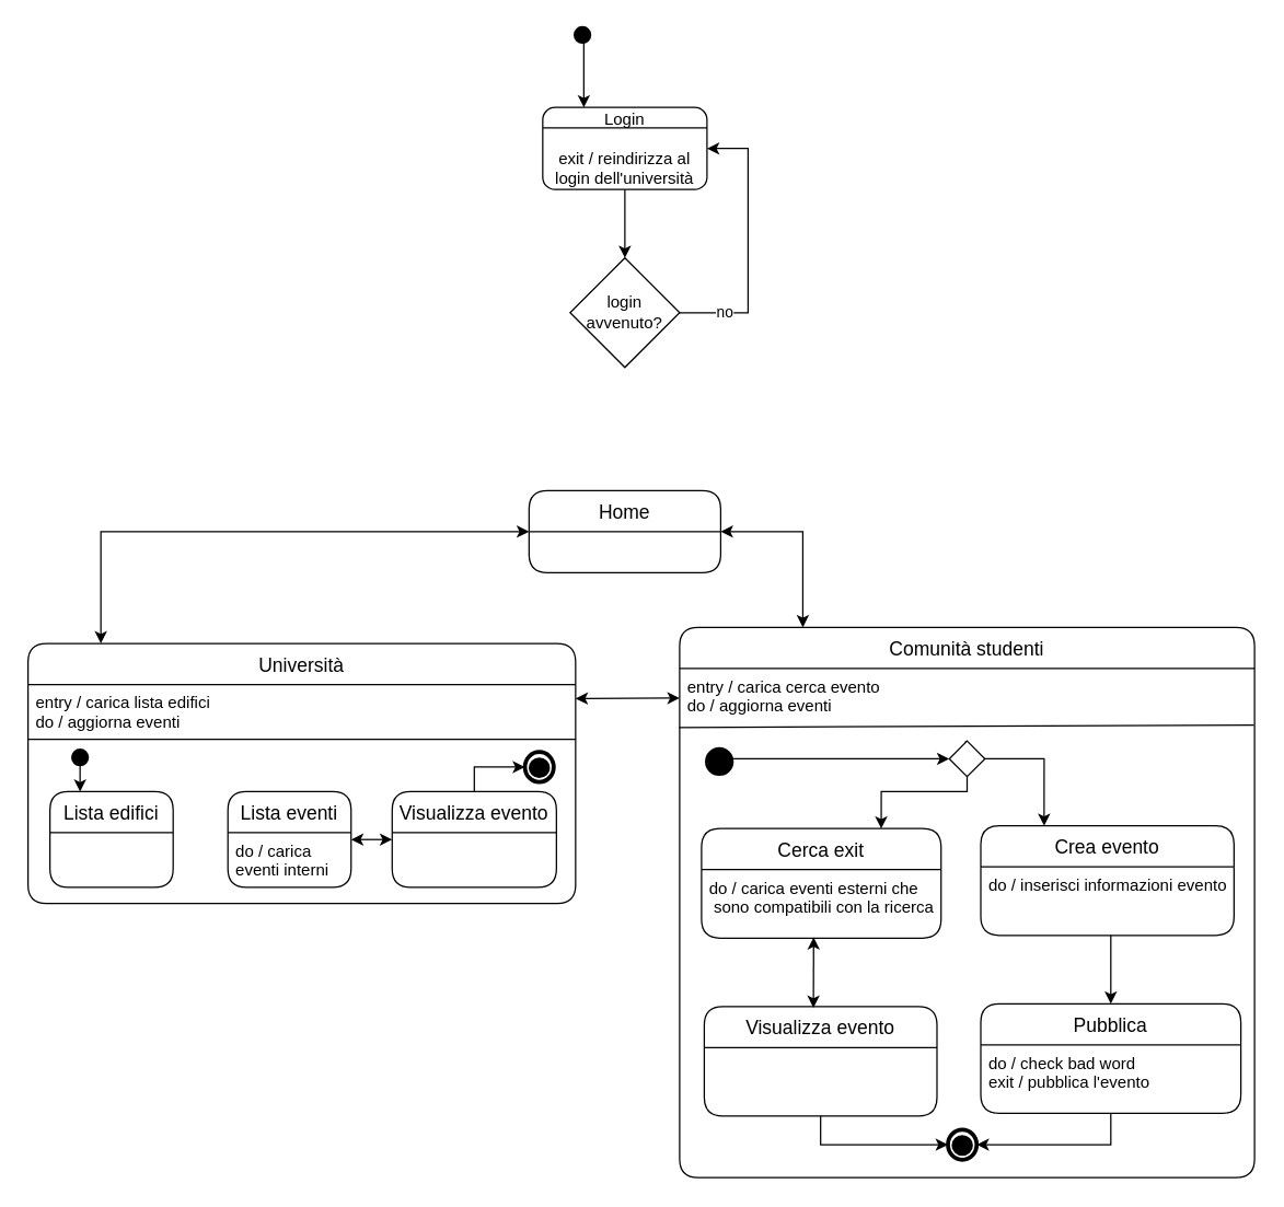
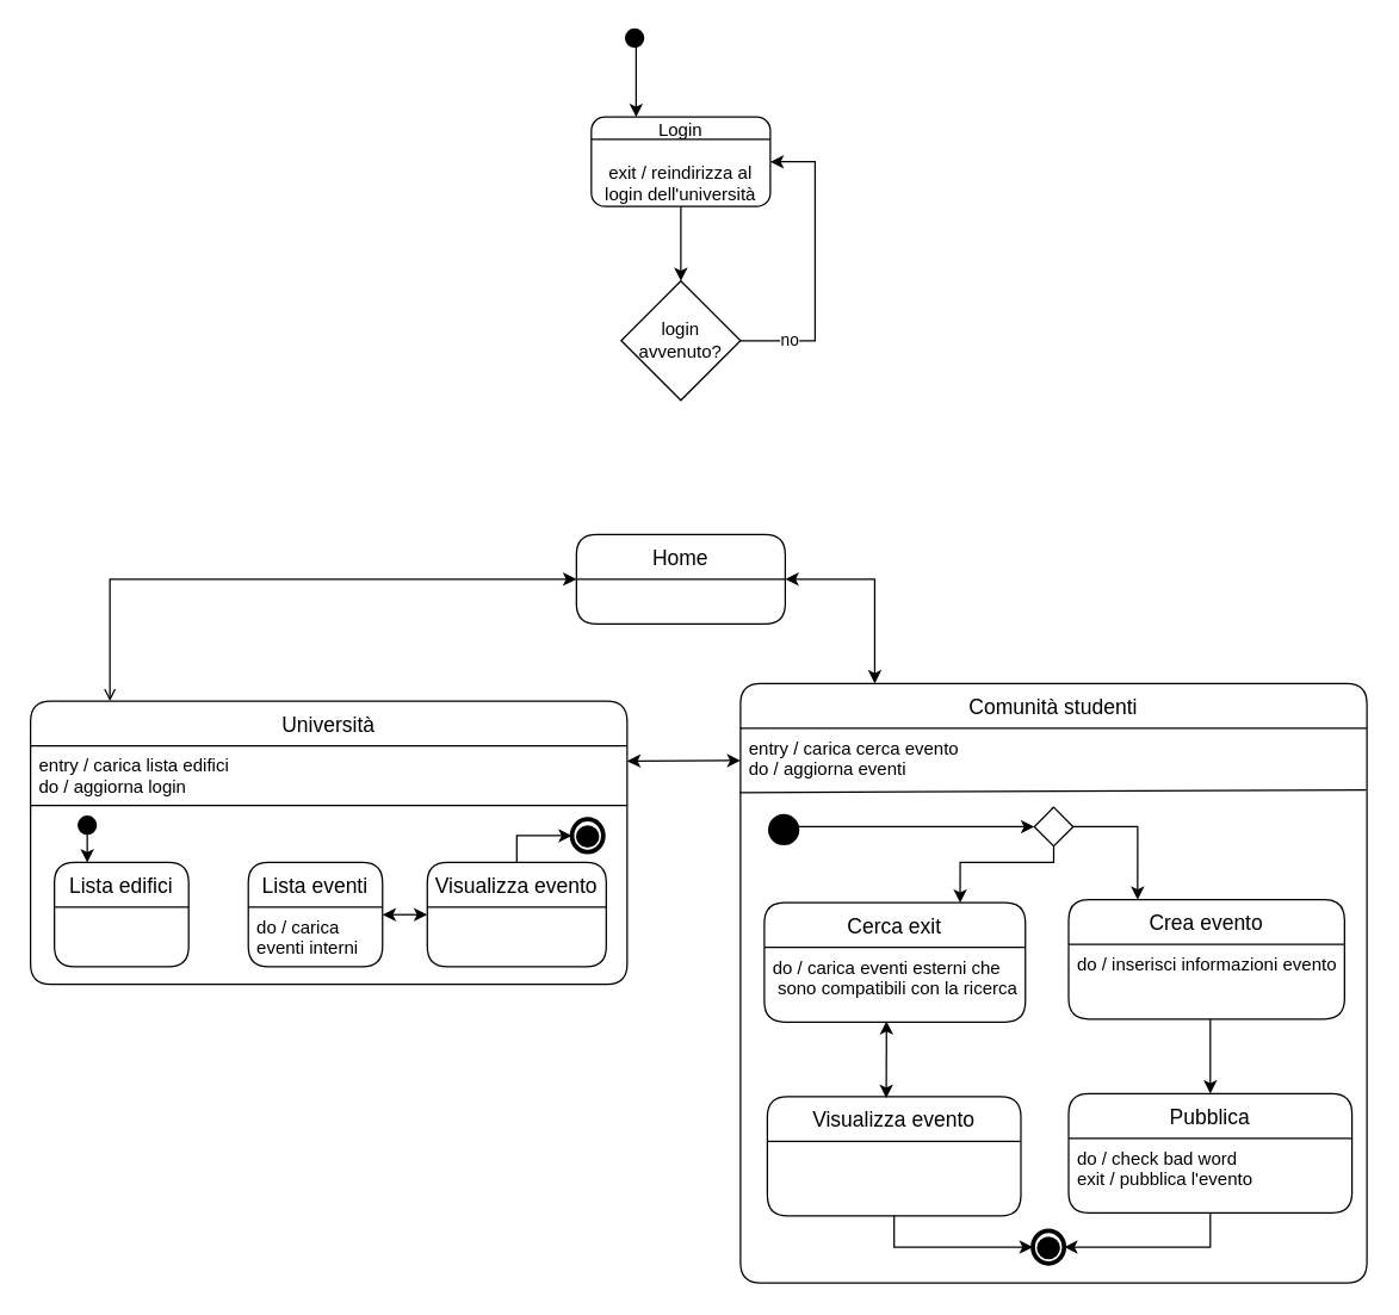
  <mxCell id="0" />
  <mxCell id="1" parent="0" />
  <mxCell id="2" value="Comunità studenti" style="swimlane;childLayout=stackLayout;horizontal=1;startSize=30;horizontalStack=0;rounded=1;fontSize=14;fontStyle=0;strokeWidth=1;resizeParent=0;resizeLast=1;shadow=0;align=center;fillColor=none;" vertex="1" parent="1"><mxGeometry x="496" y="458" width="420" height="402" as="geometry" /></mxCell>
  <mxCell id="3" value="" style="endArrow=none;html=1;exitX=-0.001;exitY=0.116;exitDx=0;exitDy=0;entryX=0.999;entryY=0.111;entryDx=0;entryDy=0;exitPerimeter=0;entryPerimeter=0;" edge="1" parent="2" source="4" target="4"><mxGeometry width="50" height="50" relative="1" as="geometry"><mxPoint x="190" as="sourcePoint" /><mxPoint x="240" y="-50" as="targetPoint" /></mxGeometry></mxCell>
  <mxCell id="4" value="entry / carica cerca evento&#10;do / aggiorna eventi" style="align=left;strokeColor=none;fillColor=none;spacingLeft=4;fontSize=12;verticalAlign=top;resizable=0;rotatable=0;part=1;" vertex="1" parent="2"><mxGeometry y="30" width="420" height="372" as="geometry" /></mxCell>
  <mxCell id="5" value="" style="edgeStyle=orthogonalEdgeStyle;rounded=0;orthogonalLoop=1;jettySize=auto;html=1;" edge="1" parent="1" source="6" target="10"><mxGeometry relative="1" as="geometry" /></mxCell>
  <mxCell id="6" value="Login&lt;br&gt;&lt;br&gt;exit / reindirizza al login dell'università" style="rounded=1;whiteSpace=wrap;html=1;fillColor=none;" vertex="1" parent="1"><mxGeometry x="396" y="78" width="120" height="60" as="geometry" /></mxCell>
  <mxCell id="7" value="" style="endArrow=none;html=1;exitX=0;exitY=0.25;exitDx=0;exitDy=0;entryX=1;entryY=0.25;entryDx=0;entryDy=0;" edge="1" parent="1" source="6" target="6"><mxGeometry width="50" height="50" relative="1" as="geometry"><mxPoint x="526" y="238" as="sourcePoint" /><mxPoint x="576" y="188" as="targetPoint" /></mxGeometry></mxCell>
  <mxCell id="8" style="edgeStyle=orthogonalEdgeStyle;rounded=0;orthogonalLoop=1;jettySize=auto;html=1;entryX=1;entryY=0.5;entryDx=0;entryDy=0;" edge="1" parent="1" source="10" target="6"><mxGeometry relative="1" as="geometry"><Array as="points"><mxPoint x="546" y="228" /><mxPoint x="546" y="108" /></Array></mxGeometry></mxCell>
  <mxCell id="9" value="no" style="edgeLabel;html=1;align=center;verticalAlign=middle;resizable=0;points=[];" vertex="1" connectable="0" parent="8"><mxGeometry x="-0.68" y="1" relative="1" as="geometry"><mxPoint as="offset" /></mxGeometry></mxCell>
  <mxCell id="10" value="login avvenuto?" style="rhombus;whiteSpace=wrap;html=1;fillColor=none;" vertex="1" parent="1"><mxGeometry x="416" y="188" width="80" height="80" as="geometry" /></mxCell>
  <mxCell id="11" style="edgeStyle=orthogonalEdgeStyle;rounded=0;orthogonalLoop=1;jettySize=auto;html=1;startArrow=classic;startFill=1;" edge="1" parent="1" source="12"><mxGeometry relative="1" as="geometry"><mxPoint x="586" y="458" as="targetPoint" /><Array as="points"><mxPoint x="586" y="388" /></Array></mxGeometry></mxCell>
  <mxCell id="12" value="Home" style="swimlane;childLayout=stackLayout;horizontal=1;startSize=30;horizontalStack=0;rounded=1;fontSize=14;fontStyle=0;strokeWidth=1;resizeParent=0;resizeLast=1;shadow=0;dashed=0;align=center;fillColor=none;" vertex="1" parent="1"><mxGeometry x="386" y="358" width="140" height="60" as="geometry" /></mxCell>
  <mxCell id="13" value=" " style="align=left;strokeColor=none;fillColor=none;spacingLeft=4;fontSize=12;verticalAlign=top;resizable=0;rotatable=0;part=1;" vertex="1" parent="12"><mxGeometry y="30" width="140" height="30" as="geometry" /></mxCell>
- <mxCell id="14" style="edgeStyle=orthogonalEdgeStyle;rounded=0;orthogonalLoop=1;jettySize=auto;html=1;entryX=0.133;entryY=0;entryDx=0;entryDy=0;entryPerimeter=0;startArrow=classic;startFill=1;exitX=0;exitY=0.5;exitDx=0;exitDy=0;" edge="1" parent="1" source="12" target="32"><mxGeometry relative="1" as="geometry"><Array as="points"><mxPoint x="73" y="388" /></Array></mxGeometry></mxCell>
+ <mxCell id="14" style="edgeStyle=orthogonalEdgeStyle;rounded=0;orthogonalLoop=1;jettySize=auto;html=1;entryX=0.133;entryY=0;entryDx=0;entryDy=0;entryPerimeter=0;startArrow=classic;startFill=1;exitX=0;exitY=0.5;exitDx=0;exitDy=0;endArrow=open;" edge="1" parent="1" source="12" target="32"><mxGeometry relative="1" as="geometry"><Array as="points"><mxPoint x="73" y="388" /></Array></mxGeometry></mxCell>
  <mxCell id="15" value="" style="group" vertex="1" connectable="0" parent="1"><mxGeometry x="53" y="548" width="10" height="10" as="geometry" /></mxCell>
  <mxCell id="16" value="" style="shape=mxgraph.bpmn.shape;html=1;verticalLabelPosition=bottom;labelBackgroundColor=#ffffff;verticalAlign=top;align=center;perimeter=ellipsePerimeter;outlineConnect=0;outline=end;symbol=general;strokeWidth=1;fillColor=#000000;" vertex="1" parent="15"><mxGeometry width="10" height="10" as="geometry" /></mxCell>
  <mxCell id="17" style="edgeStyle=orthogonalEdgeStyle;rounded=0;orthogonalLoop=1;jettySize=auto;html=1;entryX=0.25;entryY=0;entryDx=0;entryDy=0;startArrow=none;startFill=0;" edge="1" parent="1" source="16" target="20"><mxGeometry relative="1" as="geometry" /></mxCell>
  <mxCell id="18" style="edgeStyle=orthogonalEdgeStyle;rounded=0;orthogonalLoop=1;jettySize=auto;html=1;exitX=0;exitY=0.5;exitDx=0;exitDy=0;entryX=0.25;entryY=0;entryDx=0;entryDy=0;startArrow=none;startFill=0;" edge="1" parent="1" source="19" target="6"><mxGeometry relative="1" as="geometry"><Array as="points"><mxPoint x="426" y="25" /></Array></mxGeometry></mxCell>
  <mxCell id="19" value="" style="shape=mxgraph.bpmn.shape;html=1;verticalLabelPosition=bottom;labelBackgroundColor=#ffffff;verticalAlign=top;align=center;perimeter=ellipsePerimeter;outlineConnect=0;outline=end;symbol=general;strokeWidth=1;fillColor=#000000;" vertex="1" parent="1"><mxGeometry x="420" y="20" width="10" height="10" as="geometry" /></mxCell>
  <mxCell id="20" value="Lista edifici" style="swimlane;childLayout=stackLayout;horizontal=1;startSize=30;horizontalStack=0;rounded=1;fontSize=14;fontStyle=0;strokeWidth=1;resizeParent=0;resizeLast=1;shadow=0;dashed=0;align=center;fillColor=none;" vertex="1" parent="1"><mxGeometry x="36" y="578" width="90" height="70" as="geometry" /></mxCell>
  <mxCell id="21" value=" " style="align=left;strokeColor=none;fillColor=none;spacingLeft=4;fontSize=12;verticalAlign=top;resizable=0;rotatable=0;part=1;" vertex="1" parent="20"><mxGeometry y="30" width="90" height="30" as="geometry" /></mxCell>
  <mxCell id="22" value=" " style="align=left;strokeColor=none;fillColor=none;spacingLeft=4;fontSize=12;verticalAlign=top;resizable=0;rotatable=0;part=1;" vertex="1" parent="20"><mxGeometry y="60" width="90" height="10" as="geometry" /></mxCell>
  <mxCell id="23" value="Lista eventi" style="swimlane;childLayout=stackLayout;horizontal=1;startSize=30;horizontalStack=0;rounded=1;fontSize=14;fontStyle=0;strokeWidth=1;resizeParent=0;resizeLast=1;shadow=0;dashed=0;align=center;fillColor=none;" vertex="1" parent="1"><mxGeometry x="166" y="578" width="90" height="70" as="geometry" /></mxCell>
  <mxCell id="24" value="do / carica &#10;eventi interni" style="align=left;strokeColor=none;fillColor=none;spacingLeft=4;fontSize=12;verticalAlign=top;resizable=0;rotatable=0;part=1;" vertex="1" parent="23"><mxGeometry y="30" width="90" height="30" as="geometry" /></mxCell>
  <mxCell id="25" value=" " style="align=left;strokeColor=none;fillColor=none;spacingLeft=4;fontSize=12;verticalAlign=top;resizable=0;rotatable=0;part=1;" vertex="1" parent="23"><mxGeometry y="60" width="90" height="30" as="geometry" /></mxCell>
  <mxCell id="26" value=" " style="align=left;strokeColor=none;fillColor=none;spacingLeft=4;fontSize=12;verticalAlign=top;resizable=0;rotatable=0;part=1;" vertex="1" parent="23"><mxGeometry y="90" width="90" height="-20" as="geometry" /></mxCell>
  <mxCell id="27" style="edgeStyle=orthogonalEdgeStyle;rounded=0;orthogonalLoop=1;jettySize=auto;html=1;entryX=0;entryY=0.5;entryDx=0;entryDy=0;startArrow=none;startFill=0;" edge="1" parent="1" source="28" target="37"><mxGeometry relative="1" as="geometry"><Array as="points"><mxPoint x="346" y="560" /></Array></mxGeometry></mxCell>
  <mxCell id="28" value="Visualizza evento" style="swimlane;childLayout=stackLayout;horizontal=1;startSize=30;horizontalStack=0;rounded=1;fontSize=14;fontStyle=0;strokeWidth=1;resizeParent=0;resizeLast=1;shadow=0;dashed=0;align=center;fillColor=none;spacing=1;" vertex="1" parent="1"><mxGeometry x="286" y="578" width="120" height="70" as="geometry" /></mxCell>
  <mxCell id="29" style="edgeStyle=orthogonalEdgeStyle;rounded=0;orthogonalLoop=1;jettySize=auto;html=1;entryX=0.5;entryY=0;entryDx=0;entryDy=0;startArrow=none;startFill=0;" edge="1" parent="1" source="51" target="52"><mxGeometry relative="1" as="geometry"><Array as="points"><mxPoint x="811" y="695" /><mxPoint x="811" y="695" /></Array></mxGeometry></mxCell>
  <mxCell id="30" value="" style="group" vertex="1" connectable="0" parent="1"><mxGeometry x="374" y="541" width="56" height="118.75" as="geometry" /></mxCell>
  <mxCell id="31" value="" style="group" vertex="1" connectable="0" parent="30"><mxGeometry width="56" height="118.75" as="geometry" /></mxCell>
  <mxCell id="32" value="Università" style="swimlane;childLayout=stackLayout;horizontal=1;startSize=30;horizontalStack=0;rounded=1;fontSize=14;fontStyle=0;strokeWidth=1;resizeParent=0;resizeLast=1;shadow=0;dashed=0;align=center;fillColor=none;" vertex="1" parent="31"><mxGeometry x="-354" y="-71.25" width="400" height="190" as="geometry" /></mxCell>
- <mxCell id="33" value="entry / carica lista edifici&#10;do / aggiorna eventi&#10;" style="align=left;strokeColor=none;fillColor=none;spacingLeft=4;fontSize=12;verticalAlign=top;resizable=0;rotatable=0;part=1;" vertex="1" parent="32"><mxGeometry y="30" width="400" height="160" as="geometry" /></mxCell>
+ <mxCell id="33" value="entry / carica lista edifici&#10;do / aggiorna login&#10;" style="align=left;strokeColor=none;fillColor=none;spacingLeft=4;fontSize=12;verticalAlign=top;resizable=0;rotatable=0;part=1;" vertex="1" parent="32"><mxGeometry y="30" width="400" height="160" as="geometry" /></mxCell>
  <mxCell id="34" value="" style="endArrow=none;html=1;exitX=0;exitY=0.25;exitDx=0;exitDy=0;entryX=1;entryY=0.25;entryDx=0;entryDy=0;" edge="1" parent="32" source="33" target="33"><mxGeometry width="50" height="50" relative="1" as="geometry"><mxPoint x="-20" y="-30" as="sourcePoint" /><mxPoint x="30" y="-80" as="targetPoint" /></mxGeometry></mxCell>
  <mxCell id="35" value="" style="group" vertex="1" connectable="0" parent="31"><mxGeometry x="9" y="8" width="21" height="22" as="geometry" /></mxCell>
  <mxCell id="36" value="" style="group" vertex="1" connectable="0" parent="35"><mxGeometry width="21" height="22" as="geometry" /></mxCell>
  <mxCell id="37" value="" style="shape=mxgraph.bpmn.shape;html=1;verticalLabelPosition=bottom;labelBackgroundColor=#ffffff;verticalAlign=top;align=center;perimeter=ellipsePerimeter;outlineConnect=0;outline=end;symbol=general;strokeWidth=1;" vertex="1" parent="36"><mxGeometry width="21" height="22" as="geometry" /></mxCell>
  <mxCell id="38" value="" style="shape=mxgraph.bpmn.shape;html=1;verticalLabelPosition=bottom;labelBackgroundColor=#ffffff;verticalAlign=top;align=center;perimeter=ellipsePerimeter;outlineConnect=0;outline=end;symbol=general;strokeWidth=1;fillColor=#000000;container=1;" vertex="1" parent="36"><mxGeometry x="4.2" y="5.5" width="12.6" height="12.1" as="geometry"><mxRectangle x="6" y="7.5" width="50" height="40" as="alternateBounds" /></mxGeometry></mxCell>
  <mxCell id="39" style="edgeStyle=orthogonalEdgeStyle;rounded=0;orthogonalLoop=1;jettySize=auto;html=1;entryX=0;entryY=0.5;entryDx=0;entryDy=0;startArrow=classic;startFill=1;" edge="1" parent="1" target="28"><mxGeometry relative="1" as="geometry"><mxPoint x="256" y="613" as="sourcePoint" /><Array as="points"><mxPoint x="256" y="613" /></Array></mxGeometry></mxCell>
  <mxCell id="40" style="edgeStyle=orthogonalEdgeStyle;rounded=0;orthogonalLoop=1;jettySize=auto;html=1;entryX=0;entryY=0.5;entryDx=0;entryDy=0;startArrow=none;startFill=0;" edge="1" parent="1" source="41" target="48"><mxGeometry relative="1" as="geometry"><Array as="points"><mxPoint x="534" y="554" /></Array></mxGeometry></mxCell>
  <mxCell id="41" value="" style="shape=mxgraph.bpmn.shape;html=1;verticalLabelPosition=bottom;labelBackgroundColor=#ffffff;verticalAlign=top;align=center;perimeter=ellipsePerimeter;outlineConnect=0;outline=end;symbol=general;strokeWidth=1;fillColor=#000000;" vertex="1" parent="1"><mxGeometry x="516" y="547" width="18" height="18" as="geometry" /></mxCell>
  <mxCell id="42" value="Cerca exit" style="swimlane;childLayout=stackLayout;horizontal=1;startSize=30;horizontalStack=0;rounded=1;fontSize=14;fontStyle=0;strokeWidth=1;resizeParent=0;resizeLast=1;shadow=0;dashed=0;align=center;fillColor=none;" vertex="1" parent="1"><mxGeometry x="512" y="605" width="175" height="80" as="geometry"><mxRectangle x="395" y="310" width="120" height="30" as="alternateBounds" /></mxGeometry></mxCell>
  <mxCell id="43" value="do / carica eventi esterni che&#10; sono compatibili con la ricerca" style="align=left;strokeColor=none;fillColor=none;spacingLeft=4;fontSize=12;verticalAlign=top;resizable=0;rotatable=0;part=1;" vertex="1" parent="42"><mxGeometry y="30" width="175" height="50" as="geometry" /></mxCell>
  <mxCell id="44" style="edgeStyle=orthogonalEdgeStyle;rounded=0;orthogonalLoop=1;jettySize=auto;html=1;exitX=0.5;exitY=1;exitDx=0;exitDy=0;entryX=0;entryY=0.5;entryDx=0;entryDy=0;startArrow=none;startFill=0;" edge="1" parent="1" source="45" target="58"><mxGeometry relative="1" as="geometry" /></mxCell>
  <mxCell id="45" value="Visualizza evento" style="swimlane;childLayout=stackLayout;horizontal=1;startSize=30;horizontalStack=0;rounded=1;fontSize=14;fontStyle=0;strokeWidth=1;resizeParent=0;resizeLast=1;shadow=0;dashed=0;align=center;fillColor=none;spacing=1;" vertex="1" parent="1"><mxGeometry x="514" y="735" width="170" height="80" as="geometry" /></mxCell>
  <mxCell id="46" style="edgeStyle=orthogonalEdgeStyle;rounded=0;orthogonalLoop=1;jettySize=auto;html=1;entryX=0.75;entryY=0;entryDx=0;entryDy=0;startArrow=none;startFill=0;" edge="1" parent="1" source="48" target="42"><mxGeometry relative="1" as="geometry"><Array as="points"><mxPoint x="706" y="578" /><mxPoint x="643" y="578" /></Array></mxGeometry></mxCell>
  <mxCell id="47" style="edgeStyle=orthogonalEdgeStyle;rounded=0;orthogonalLoop=1;jettySize=auto;html=1;entryX=0.25;entryY=0;entryDx=0;entryDy=0;startArrow=none;startFill=0;" edge="1" parent="1" target="50"><mxGeometry relative="1" as="geometry"><mxPoint x="705" y="541" as="sourcePoint" /><Array as="points"><mxPoint x="705" y="554" /><mxPoint x="762" y="554" /></Array></mxGeometry></mxCell>
  <mxCell id="48" value="" style="rhombus;whiteSpace=wrap;html=1;strokeWidth=1;align=center;fillColor=#FFFFFF;" vertex="1" parent="1"><mxGeometry x="693" y="541" width="26" height="26" as="geometry" /></mxCell>
  <mxCell id="49" value="" style="endArrow=classic;startArrow=classic;html=1;entryX=0.468;entryY=0.988;entryDx=0;entryDy=0;entryPerimeter=0;exitX=0.469;exitY=0.013;exitDx=0;exitDy=0;exitPerimeter=0;" edge="1" parent="1" source="45" target="43"><mxGeometry width="50" height="50" relative="1" as="geometry"><mxPoint x="606" y="728" as="sourcePoint" /><mxPoint x="656" y="678" as="targetPoint" /></mxGeometry></mxCell>
  <mxCell id="50" value="Crea evento" style="swimlane;childLayout=stackLayout;horizontal=1;startSize=30;horizontalStack=0;rounded=1;fontSize=14;fontStyle=0;strokeWidth=1;resizeParent=0;resizeLast=1;shadow=0;dashed=0;align=center;fillColor=none;" vertex="1" parent="1"><mxGeometry x="716" y="603" width="185" height="80" as="geometry" /></mxCell>
  <mxCell id="51" value="do / inserisci informazioni evento" style="align=left;strokeColor=none;fillColor=none;spacingLeft=4;fontSize=12;verticalAlign=top;resizable=0;rotatable=0;part=1;" vertex="1" parent="50"><mxGeometry y="30" width="185" height="50" as="geometry" /></mxCell>
  <mxCell id="52" value="Pubblica" style="swimlane;childLayout=stackLayout;horizontal=1;startSize=30;horizontalStack=0;rounded=1;fontSize=14;fontStyle=0;strokeWidth=1;resizeParent=0;resizeLast=1;shadow=0;dashed=0;align=center;fillColor=none;" vertex="1" parent="1"><mxGeometry x="716" y="733" width="190" height="80" as="geometry" /></mxCell>
  <mxCell id="53" value="do / check bad word&#10;exit / pubblica l'evento" style="align=left;strokeColor=none;fillColor=none;spacingLeft=4;fontSize=12;verticalAlign=top;resizable=0;rotatable=0;part=1;" vertex="1" parent="52"><mxGeometry y="30" width="190" height="50" as="geometry" /></mxCell>
  <mxCell id="54" value="" style="group" vertex="1" connectable="0" parent="1"><mxGeometry x="692" y="825" width="21" height="22" as="geometry" /></mxCell>
  <mxCell id="55" value="" style="group" vertex="1" connectable="0" parent="54"><mxGeometry width="21" height="22" as="geometry" /></mxCell>
  <mxCell id="56" value="" style="group" vertex="1" connectable="0" parent="55"><mxGeometry width="21" height="22" as="geometry" /></mxCell>
  <mxCell id="57" value="" style="group" vertex="1" connectable="0" parent="56"><mxGeometry width="21" height="22" as="geometry" /></mxCell>
  <mxCell id="58" value="" style="shape=mxgraph.bpmn.shape;html=1;verticalLabelPosition=bottom;labelBackgroundColor=#ffffff;verticalAlign=top;align=center;perimeter=ellipsePerimeter;outlineConnect=0;outline=end;symbol=general;strokeWidth=1;" vertex="1" parent="57"><mxGeometry width="21" height="22" as="geometry" /></mxCell>
  <mxCell id="59" value="" style="shape=mxgraph.bpmn.shape;html=1;verticalLabelPosition=bottom;labelBackgroundColor=#ffffff;verticalAlign=top;align=center;perimeter=ellipsePerimeter;outlineConnect=0;outline=end;symbol=general;strokeWidth=1;fillColor=#000000;container=1;" vertex="1" parent="57"><mxGeometry x="4.2" y="5.5" width="12.6" height="12.1" as="geometry"><mxRectangle x="6" y="7.5" width="50" height="40" as="alternateBounds" /></mxGeometry></mxCell>
  <mxCell id="60" style="edgeStyle=orthogonalEdgeStyle;rounded=0;orthogonalLoop=1;jettySize=auto;html=1;exitX=0.5;exitY=1;exitDx=0;exitDy=0;entryX=1;entryY=0.5;entryDx=0;entryDy=0;startArrow=none;startFill=0;" edge="1" parent="1" source="53" target="58"><mxGeometry relative="1" as="geometry" /></mxCell>
  <mxCell id="61" style="edgeStyle=orthogonalEdgeStyle;rounded=0;orthogonalLoop=1;jettySize=auto;html=1;entryX=0;entryY=0.058;entryDx=0;entryDy=0;entryPerimeter=0;startArrow=classic;startFill=1;" edge="1" parent="1" target="4"><mxGeometry relative="1" as="geometry"><mxPoint x="420" y="510" as="sourcePoint" /><Array as="points"><mxPoint x="420" y="510" /><mxPoint x="458" y="510" /></Array></mxGeometry></mxCell>
